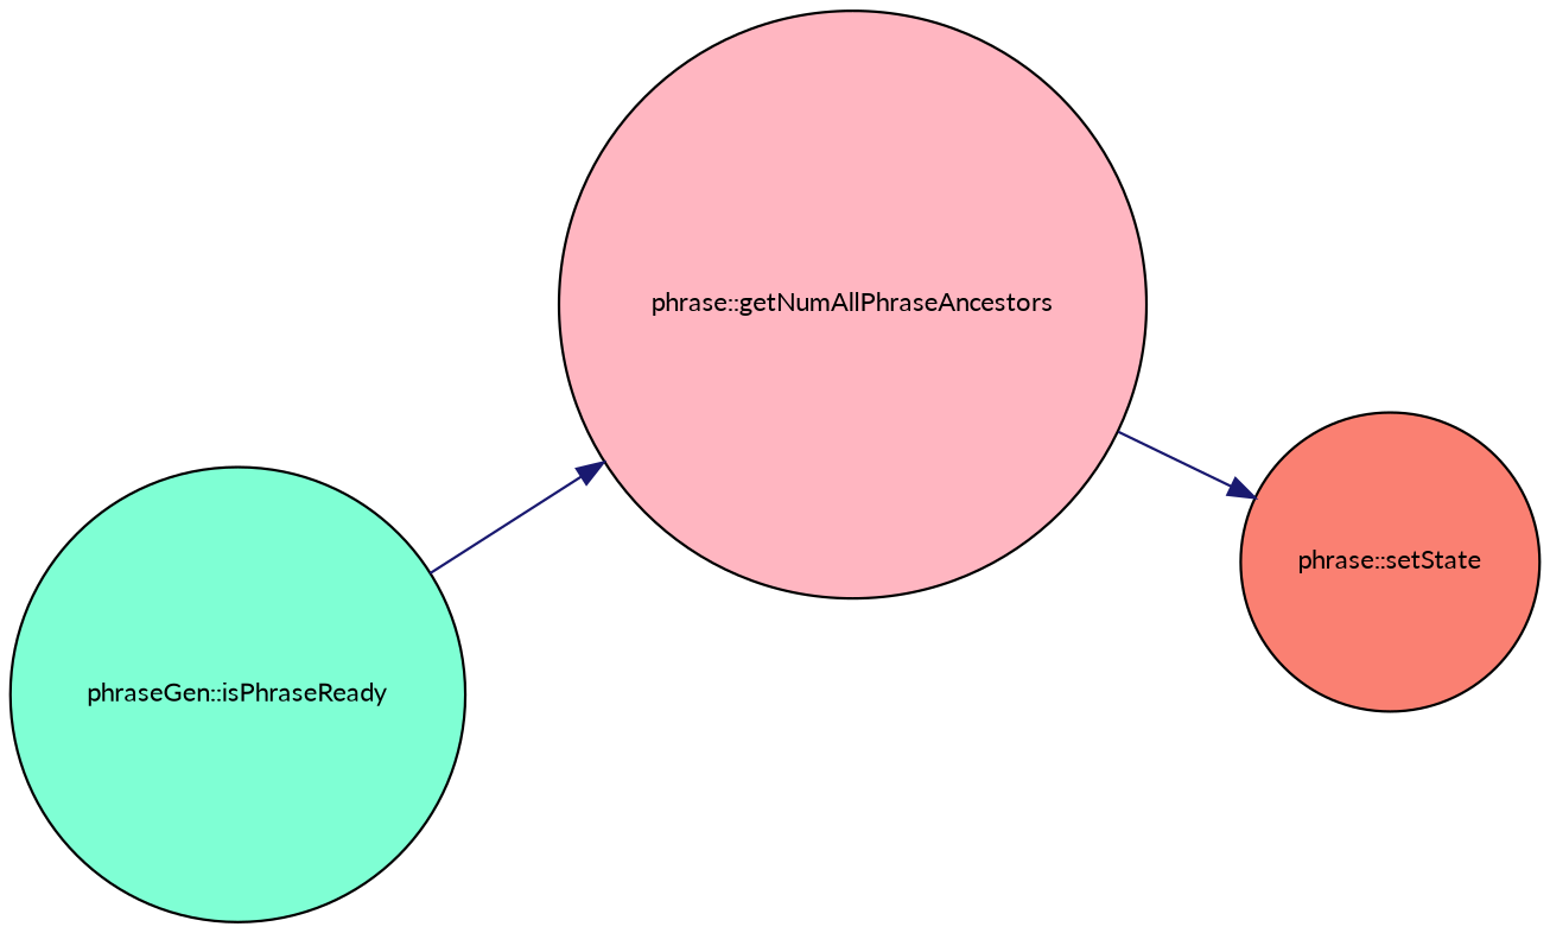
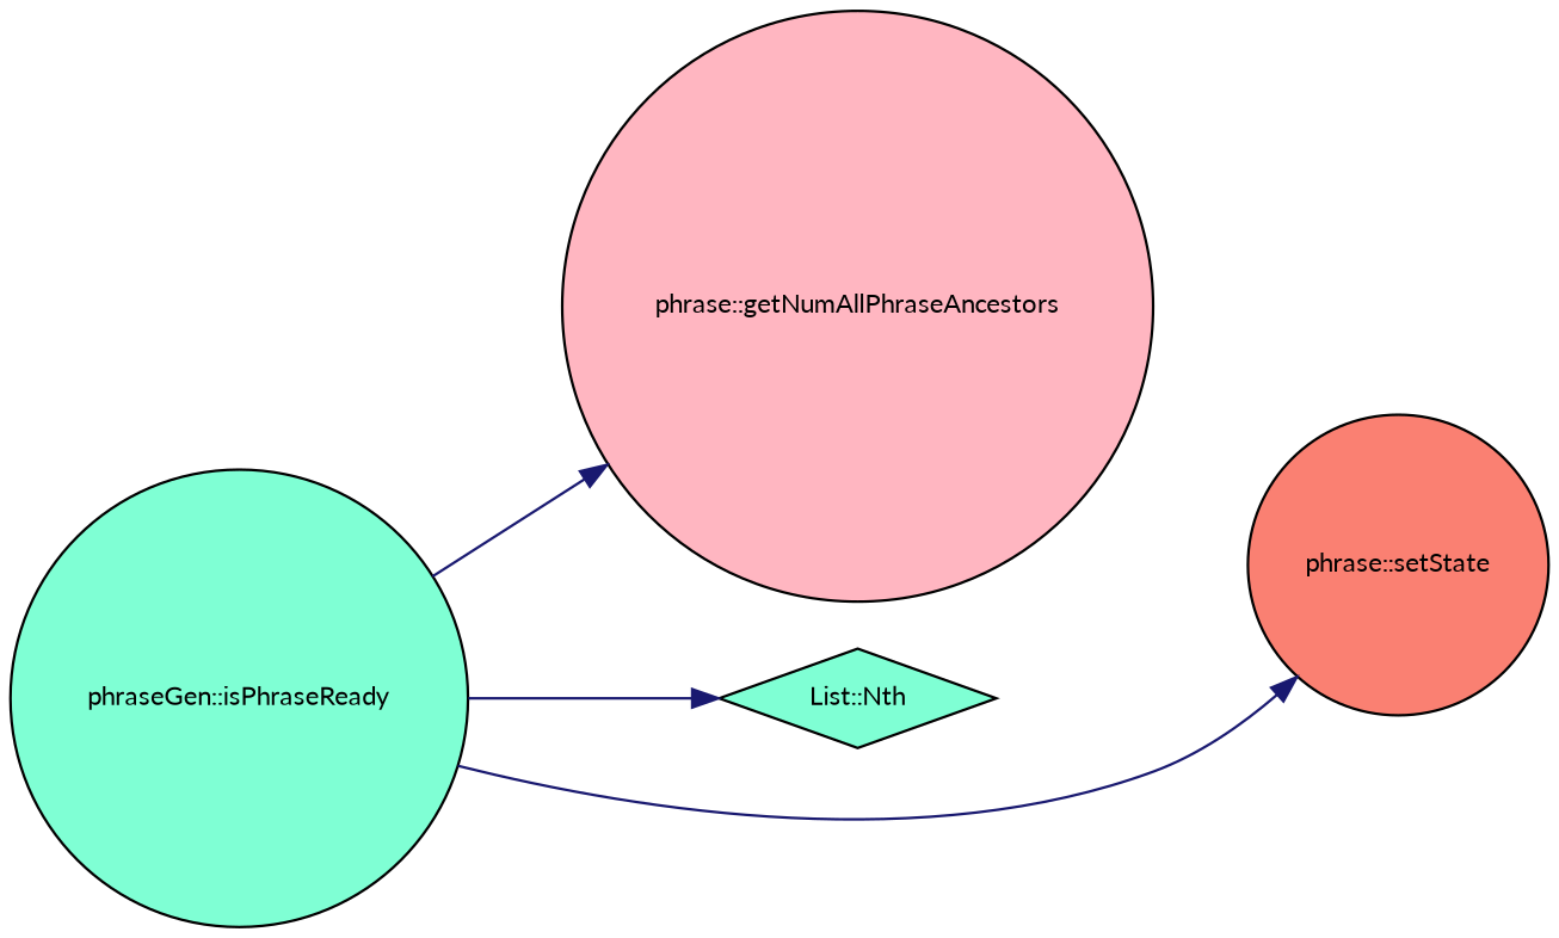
  digraph {
    fontname=Lato
    rankdir=LR
    node [color=black fillcolor=aquamarine fontname=Lato fontsize=10 shape=circle style=filled]
    edge [color=midnightblue fontname=Lato fontsize=10 labelfontname=Helvetica labelfontsize=10 style=solid]
    n1 [fontcolor=black height=0.2 label="phraseGen::isPhraseReady" width=0.4]
    n2 [fillcolor=lightpink height=0.2 label="phrase::getNumAllPhraseAncestors" width=0.4]
+   n3 [height=0.2 label="List::Nth" shape=diamond width=0.4]
    n4 [fillcolor=salmon height=0.2 label="phrase::setState" width=0.4]
    n1 -> n2
-   n2 -> n4
+   n1 -> n3
+   n1 -> n4
  }
